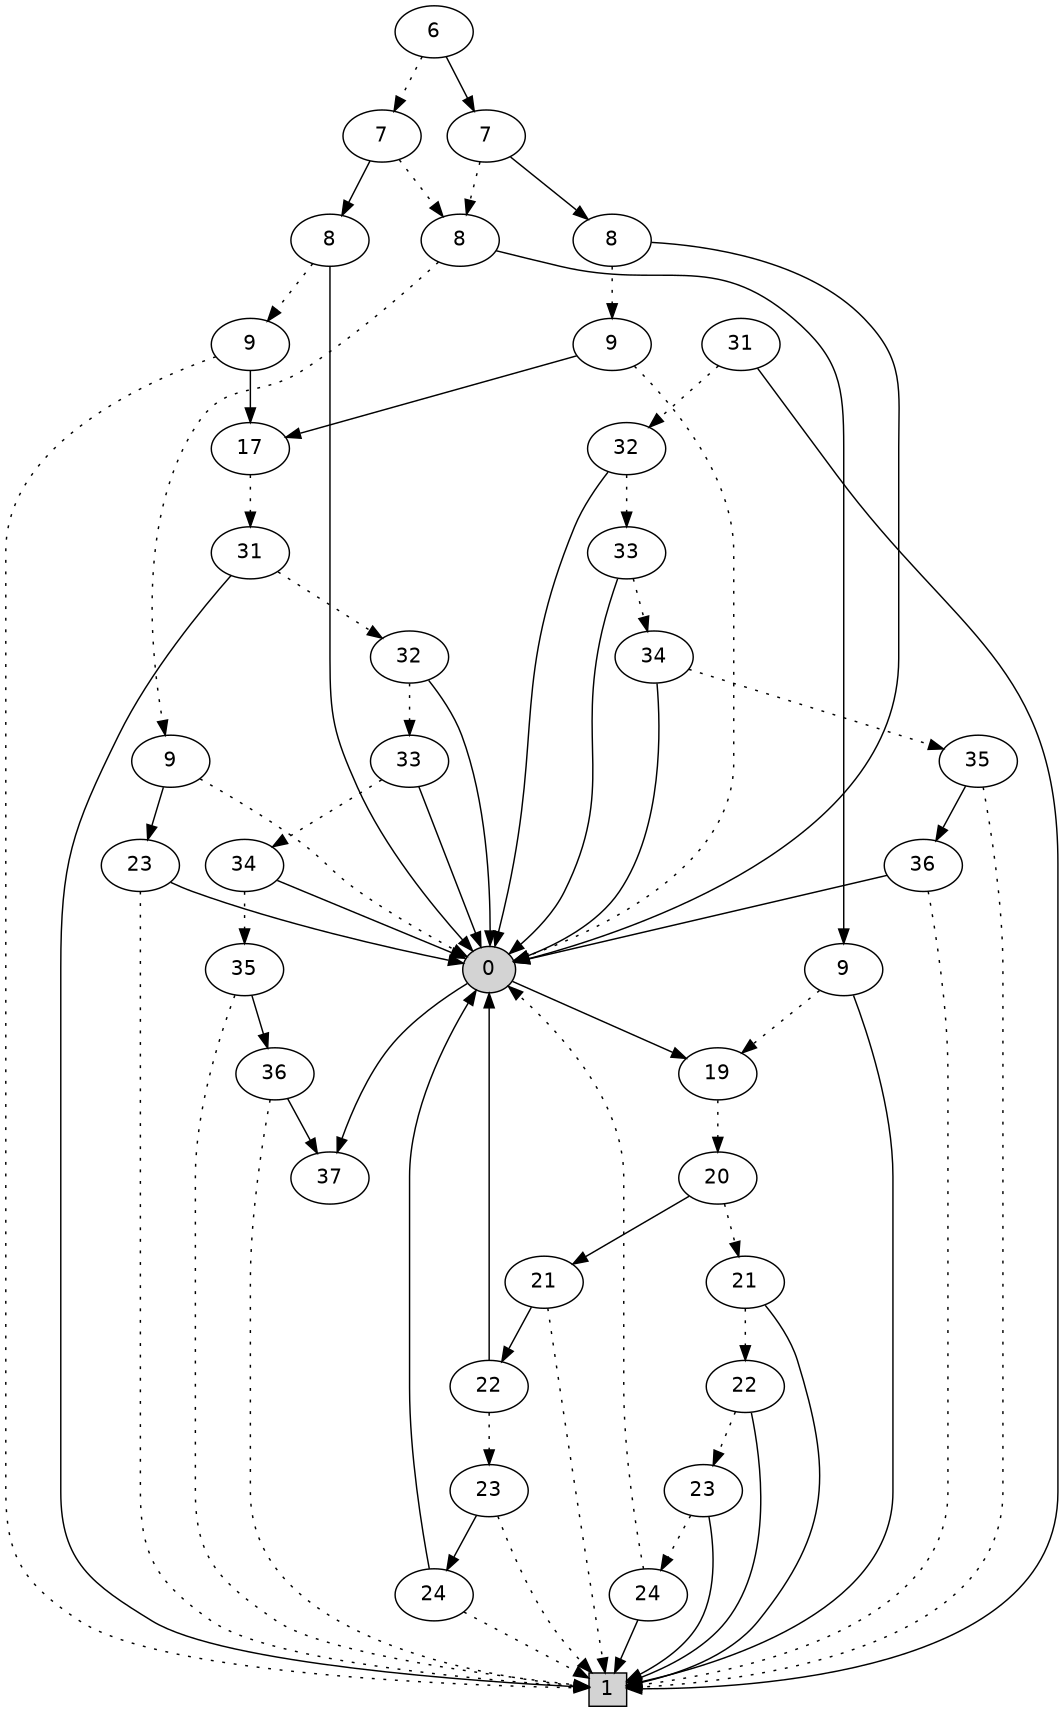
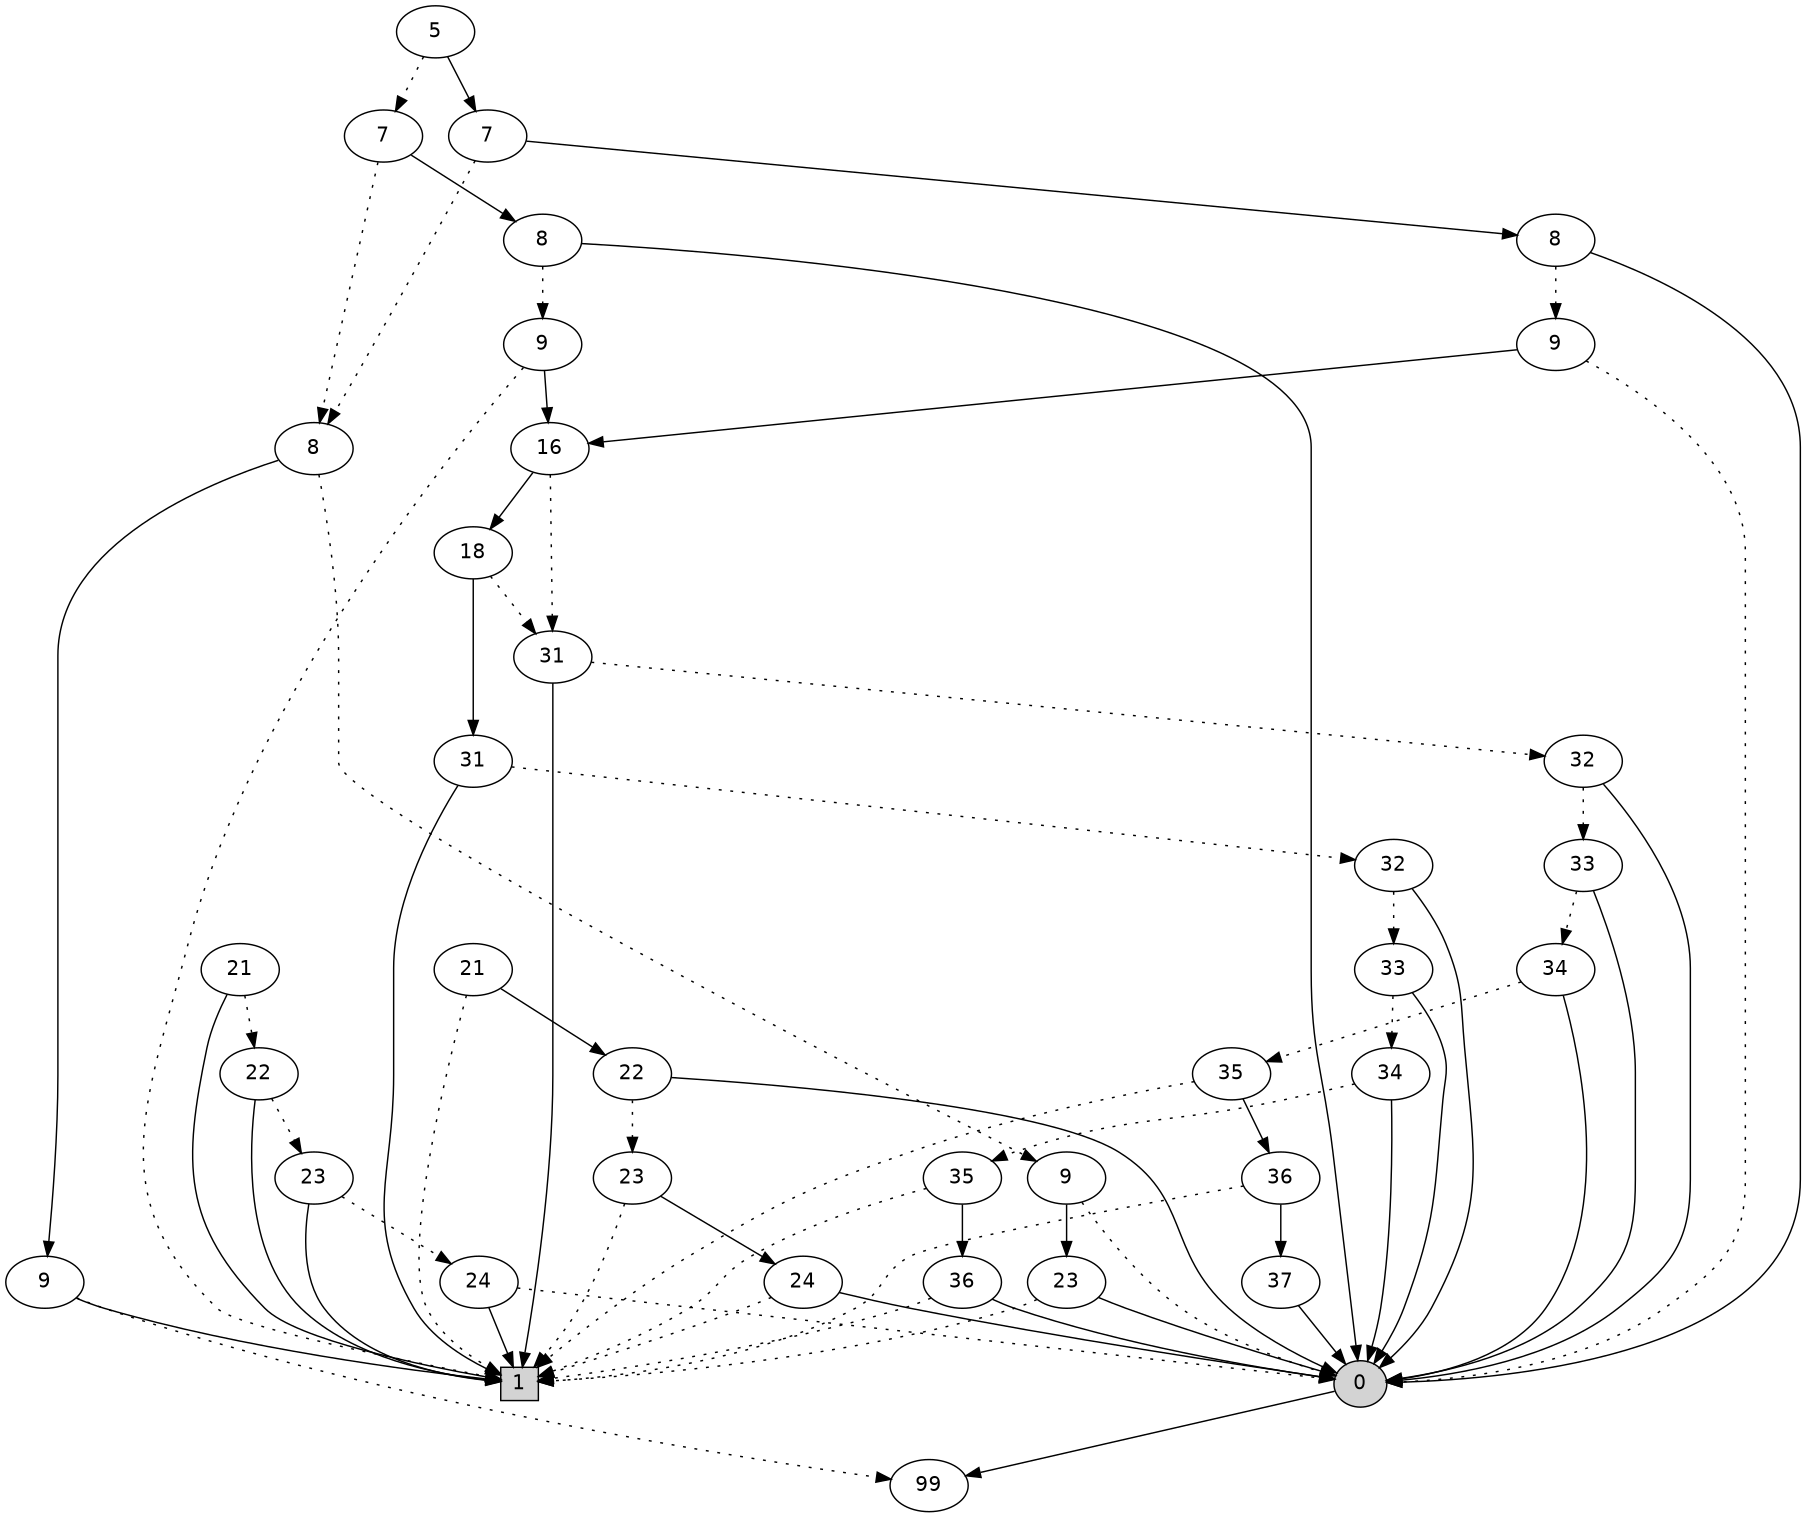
  digraph {
    fontname="DejaVu Sans"
    node [fontname="DejaVu Sans"]
    edge [fontname="DejaVu Sans" style=filled]
    n1 [height=0.3 label=0 shape=ellipse style=filled width=0.3]
-   n2 [label=19]
+   n2 [label=99]
    n3 [height=0.3 label=1 shape=box style=filled width=0.3]
-   n4 [label=6]
+   n4 [label=5]
    n5 [label=7]
    n6 [label=7]
    n7 [label=8]
    n8 [label=8]
    n9 [label=8]
    n10 [label=9]
    n11 [label=9]
    n12 [label=9]
    n13 [label=9]
    n14 [label=23]
-   n15 [label=17]
-   n16 [label=20]
+   n15 [label=16]
    n17 [label=21]
    n18 [label=21]
    n19 [label=22]
    n20 [label=22]
    n21 [label=23]
    n22 [label=23]
    n23 [label=24]
    n24 [label=24]
    n25 [label=31]
+   n26 [label=18]
    n27 [label=32]
    n28 [label=31]
    n29 [label=33]
    n30 [label=32]
    n31 [label=34]
    n32 [label=35]
    n33 [label=36]
    n34 [label=37]
    n35 [label=33]
    n36 [label=34]
    n37 [label=35]
    n38 [label=36]
    n1 -> n2
-   n2 -> n16 [style=dotted]
    n4 -> n5 [style=dotted]
    n4 -> n6
    n5 -> n7 [style=dotted]
    n5 -> n8
    n6 -> n7 [style=dotted]
    n6 -> n9
    n7 -> n10 [style=dotted]
    n7 -> n11
    n8 -> n1
    n8 -> n12 [style=dotted]
    n9 -> n1
    n9 -> n13 [style=dotted]
    n10 -> n1 [style=dotted]
    n10 -> n14
    n11 -> n2 [style=dotted]
    n11 -> n3
    n12 -> n3 [style=dotted]
    n12 -> n15
    n13 -> n1 [style=dotted]
    n13 -> n15
    n14 -> n1
    n14 -> n3 [style=dotted]
    n15 -> n25 [style=dotted]
-   n16 -> n17 [style=dotted]
-   n16 -> n18
+   n15 -> n26
    n17 -> n3
    n17 -> n19 [style=dotted]
    n18 -> n3 [style=dotted]
    n18 -> n20
    n19 -> n3
    n19 -> n21 [style=dotted]
    n20 -> n1
    n20 -> n22 [style=dotted]
    n21 -> n3
    n21 -> n23 [style=dotted]
    n22 -> n3 [style=dotted]
    n22 -> n24
    n23 -> n1 [style=dotted]
    n23 -> n3
    n24 -> n1
    n24 -> n3 [style=dotted]
    n25 -> n3
    n25 -> n27 [style=dotted]
+   n26 -> n25 [style=dotted]
+   n26 -> n28
    n27 -> n1
    n27 -> n29 [style=dotted]
    n28 -> n3
    n28 -> n30 [style=dotted]
    n29 -> n1
    n29 -> n31 [style=dotted]
    n30 -> n1
    n30 -> n35 [style=dotted]
    n31 -> n1
    n31 -> n32 [style=dotted]
    n32 -> n3 [style=dotted]
    n32 -> n33
    n33 -> n3 [style=dotted]
    n33 -> n34
-   n1 -> n34
+   n34 -> n1
    n35 -> n1
    n35 -> n36 [style=dotted]
    n36 -> n1
    n36 -> n37 [style=dotted]
    n37 -> n3 [style=dotted]
    n37 -> n38
    n38 -> n1
    n38 -> n3 [style=dotted]
  }
